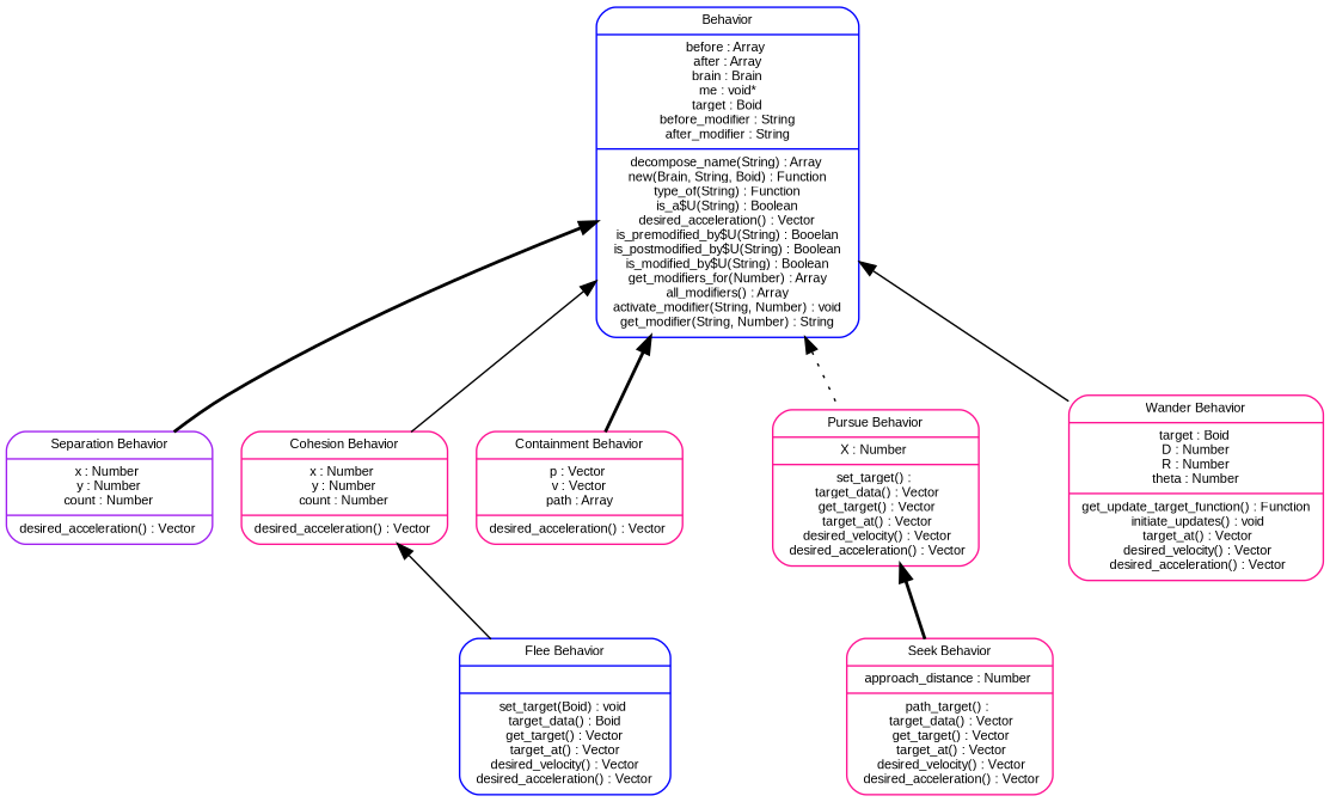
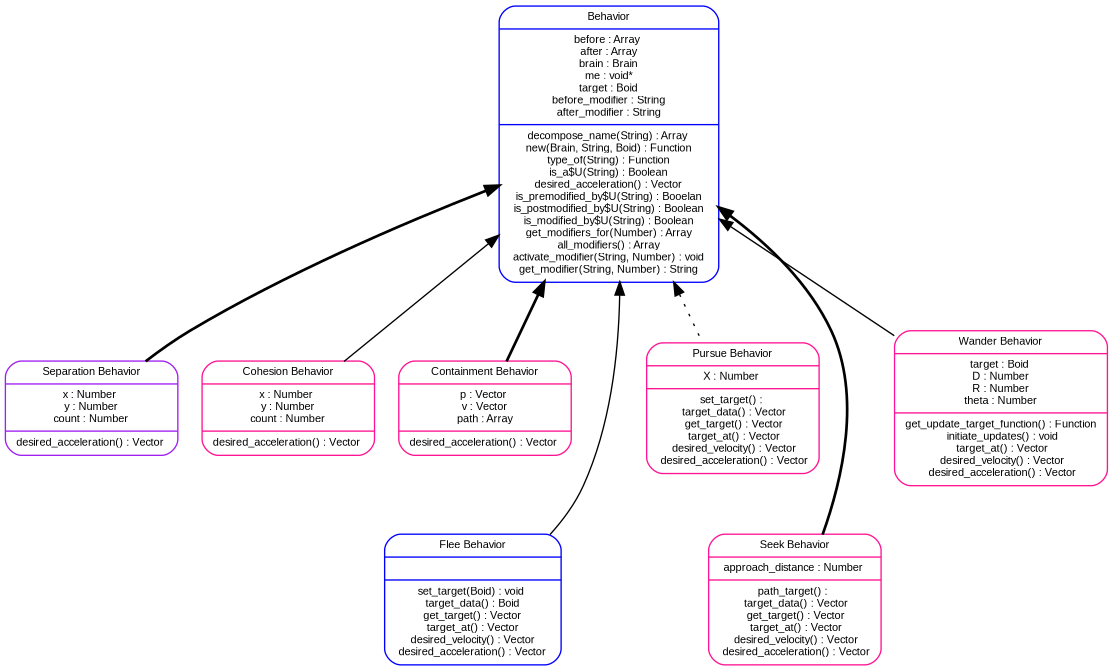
  digraph {
    fontname=Arial
    fontsize=8
    node [color=deeppink fontname=Arial fontsize=8 shape=record style=rounded]
    edge [arrowhead=empty dir=back fontname=Arial fontsize=8 style=bold]
    n1 [color=blue label="{Behavior| before : Array \n                                       after : Array \n                                       brain : Brain \n                                       me :  void* \n                                       target : Boid \n                                       before_modifier : String \n                                       after_modifier : String \n                                     |                                      decompose_name(String) : Array \n                                       new(Brain, String, Boid) : Function \n                                       type_of(String) : Function \n                                       is_a$U(String) : Boolean \n                                       desired_acceleration() : Vector \n                                       is_premodified_by$U(String) : Booelan \n                                       is_postmodified_by$U(String) : Boolean \n                                       is_modified_by$U(String) : Boolean \n                                       get_modifiers_for(Number) : Array \n                                       all_modifiers() : Array \n                                       activate_modifier(String, Number) : void \n                                       get_modifier(String, Number) : String \n                         }"]
    n2 [color=purple label="{Separation Behavior|  x : Number \n                                             y : Number \n                                             count : Number \n                                          |                                            desired_acceleration() : Vector \n                         }"]
    n3 [label="{Cohesion Behavior|  x : Number \n                                           y : Number \n                                           count : Number \n                                          |                                          desired_acceleration() : Vector \n                         }"]
    n4 [label="{Containment Behavior| p : Vector \n                                             v : Vector \n                                             path : Array \n                                          |                                            desired_acceleration() : Vector \n                         }"]
    n5 [color=blue label="{Flee Behavior| \n                                    |                                    set_target(Boid) : void \n                                     target_data() : Boid \n                                     get_target() : Vector \n                                     target_at() : Vector \n                                     desired_velocity() : Vector \n                                     desired_acceleration() : Vector \n                         }"]
    n6 [label="{Pursue Behavior| X : Number \n                                      |                                       set_target() : \n                                        target_data() : Vector\n                                        get_target() : Vector\n                                        target_at() : Vector\n                                        desired_velocity() : Vector\n                                        desired_acceleration() :  Vector\n                         }"]
    n7 [label="{Seek Behavior| approach_distance : Number \n                                      |                                       path_target() : \n                                        target_data() : Vector\n                                        get_target() : Vector\n                                        target_at() : Vector\n                                        desired_velocity() : Vector\n                                        desired_acceleration() :  Vector\n                         }"]
    n8 [label="{Wander Behavior| target : Boid \n                                        D : Number \n                                        R : Number \n                                        theta : Number \n                                      |                                       get_update_target_function() : Function\n                                        initiate_updates() : void\n                                        target_at() : Vector\n                                        desired_velocity() : Vector\n                                        desired_acceleration() :  Vector\n                         }"]
    n1 -> n2
    n1 -> n3 [style=solid]
    n1 -> n4
-   n3 -> n5 [style=solid]
+   n1 -> n5 [style=solid]
    n1 -> n6 [style=dotted]
-   n6 -> n7
+   n1 -> n7
    n1 -> n8 [style=solid]
  }
